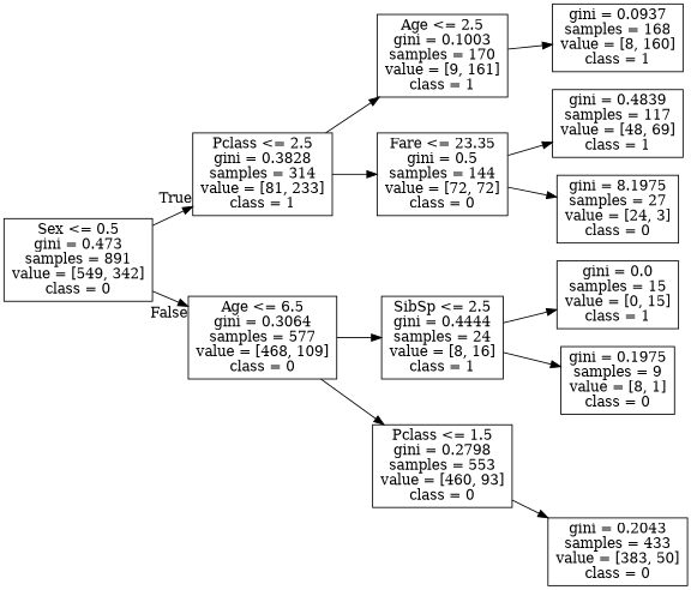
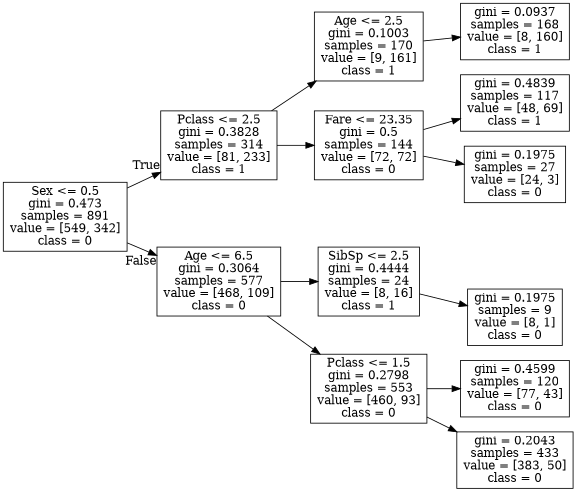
  digraph {
    rankdir=LR
    node [shape=box]
    n1 [label="Sex <= 0.5\ngini = 0.473\nsamples = 891\nvalue = [549, 342]\nclass = 0"]
    n2 [label="Pclass <= 2.5\ngini = 0.3828\nsamples = 314\nvalue = [81, 233]\nclass = 1"]
    n3 [label="Age <= 6.5\ngini = 0.3064\nsamples = 577\nvalue = [468, 109]\nclass = 0"]
    n4 [label="Age <= 2.5\ngini = 0.1003\nsamples = 170\nvalue = [9, 161]\nclass = 1"]
    n5 [label="Fare <= 23.35\ngini = 0.5\nsamples = 144\nvalue = [72, 72]\nclass = 0"]
    n6 [label="SibSp <= 2.5\ngini = 0.4444\nsamples = 24\nvalue = [8, 16]\nclass = 1"]
    n7 [label="Pclass <= 1.5\ngini = 0.2798\nsamples = 553\nvalue = [460, 93]\nclass = 0"]
    n8 [label="gini = 0.0937\nsamples = 168\nvalue = [8, 160]\nclass = 1"]
    n9 [label="gini = 0.4839\nsamples = 117\nvalue = [48, 69]\nclass = 1"]
-   n10 [label="gini = 8.1975\nsamples = 27\nvalue = [24, 3]\nclass = 0"]
-   n11 [label="gini = 0.0\nsamples = 15\nvalue = [0, 15]\nclass = 1"]
+   n10 [label="gini = 0.1975\nsamples = 27\nvalue = [24, 3]\nclass = 0"]
    n12 [label="gini = 0.1975\nsamples = 9\nvalue = [8, 1]\nclass = 0"]
+   n13 [label="gini = 0.4599\nsamples = 120\nvalue = [77, 43]\nclass = 0"]
    n14 [label="gini = 0.2043\nsamples = 433\nvalue = [383, 50]\nclass = 0"]
    n1 -> n2 [headlabel=True labelangle=45 labeldistance=2.5]
    n1 -> n3 [headlabel=False labelangle=-45 labeldistance=2.5]
    n2 -> n4
    n2 -> n5
    n3 -> n6
    n3 -> n7
    n4 -> n8
    n5 -> n9
    n5 -> n10
-   n6 -> n11
    n6 -> n12
+   n7 -> n13
    n7 -> n14
  }
